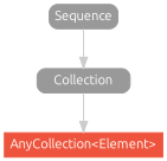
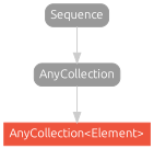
  strict digraph {
    fontname=Ubuntu
    node [color="#999999" fillcolor="#999999" fontcolor=white fontname=Ubuntu fontsize=12 margin="0.07,0.05" shape=box style="filled,rounded"]
    edge [color="#cccccc" fontname=Ubuntu]
    "AnyCollection<Element>" [color="#ee543d" fillcolor="#ee543d" height=0.3 style=filled]
-   Collection [height=0.3]
+   Collection [height=0.3 label=AnyCollection]
    Sequence [height=0.3]
    subgraph sub_1 {
      rank=max
      "AnyCollection<Element>"
    }
    Collection -> "AnyCollection<Element>"
    Sequence -> Collection
  }
